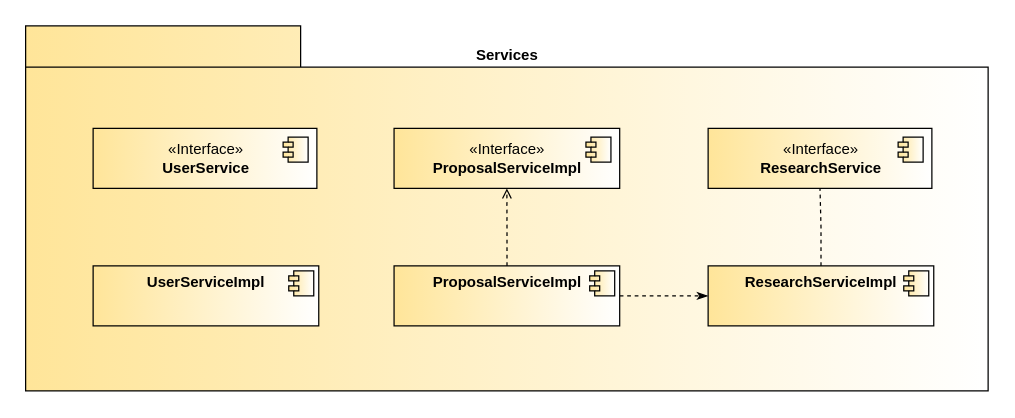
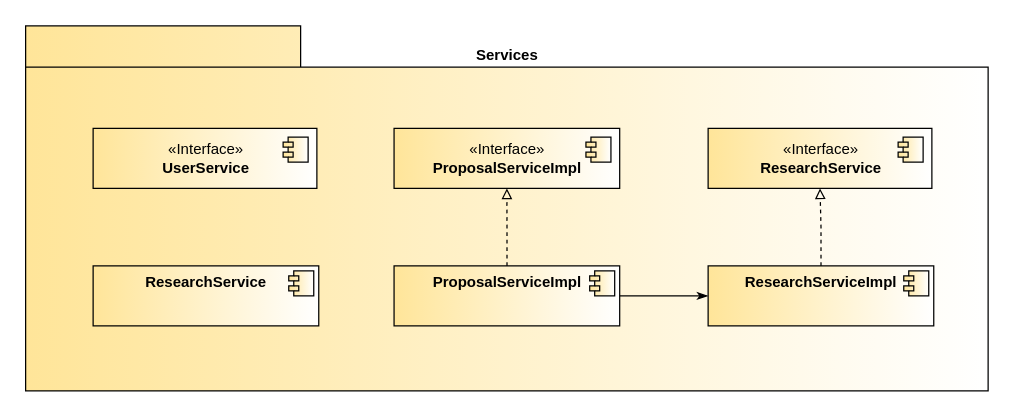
  <mxCell id="0" />
  <mxCell id="1" parent="0" />
  <mxCell id="2" value="Services" style="shape=folder;fontStyle=1;spacingTop=10;tabWidth=220;tabHeight=33;tabPosition=left;html=1;gradientColor=#FFE599;gradientDirection=west;labelPosition=center;verticalLabelPosition=middle;align=center;verticalAlign=top;horizontal=1;" vertex="1" parent="1"><mxGeometry x="20" y="20" width="770" height="292" as="geometry" /></mxCell>
  <mxCell id="3" value="«Interface»&lt;br&gt;&lt;b&gt;UserService&lt;/b&gt;" style="html=1;dropTarget=0;gradientColor=#FFE599;gradientDirection=west;" vertex="1" parent="1"><mxGeometry x="74" y="102" width="179" height="48" as="geometry" /></mxCell>
  <mxCell id="4" value="" style="shape=module;jettyWidth=8;jettyHeight=4;gradientColor=#FFE599;gradientDirection=west;" vertex="1" parent="3"><mxGeometry x="1" width="20" height="20" relative="1" as="geometry"><mxPoint x="-27" y="7" as="offset" /></mxGeometry></mxCell>
  <mxCell id="5" value="«Interface»&lt;br&gt;&lt;b&gt;ProposalServiceImpl&lt;/b&gt;" style="html=1;dropTarget=0;gradientColor=#FFE599;gradientDirection=west;" vertex="1" parent="1"><mxGeometry x="314.75" y="102" width="180.5" height="48" as="geometry" /></mxCell>
  <mxCell id="6" value="" style="shape=module;jettyWidth=8;jettyHeight=4;gradientColor=#FFE599;gradientDirection=west;" vertex="1" parent="5"><mxGeometry x="1" width="20" height="20" relative="1" as="geometry"><mxPoint x="-27" y="7" as="offset" /></mxGeometry></mxCell>
  <mxCell id="7" value="«Interface»&lt;br&gt;&lt;b&gt;ResearchService&lt;/b&gt;" style="html=1;dropTarget=0;gradientColor=#FFE599;gradientDirection=west;" vertex="1" parent="1"><mxGeometry x="566" y="102" width="179" height="48" as="geometry" /></mxCell>
  <mxCell id="8" value="" style="shape=module;jettyWidth=8;jettyHeight=4;gradientColor=#FFE599;gradientDirection=west;" vertex="1" parent="7"><mxGeometry x="1" width="20" height="20" relative="1" as="geometry"><mxPoint x="-27" y="7" as="offset" /></mxGeometry></mxCell>
- <mxCell id="9" value="&lt;p style=&quot;margin: 6px 0px 0px;&quot;&gt;&lt;b&gt;UserServiceImpl&lt;/b&gt;&lt;/p&gt;" style="align=center;overflow=fill;html=1;dropTarget=0;gradientColor=#FFE599;gradientDirection=west;textDirection=ltr;verticalAlign=middle;" vertex="1" parent="1"><mxGeometry x="74" y="212" width="180.5" height="48" as="geometry" /></mxCell>
+ <mxCell id="9" value="&lt;p style=&quot;margin: 6px 0px 0px;&quot;&gt;&lt;b&gt;ResearchService&lt;/b&gt;&lt;/p&gt;" style="align=center;overflow=fill;html=1;dropTarget=0;gradientColor=#FFE599;gradientDirection=west;textDirection=ltr;verticalAlign=middle;" vertex="1" parent="1"><mxGeometry x="74" y="212" width="180.5" height="48" as="geometry" /></mxCell>
  <mxCell id="10" value="" style="shape=component;jettyWidth=8;jettyHeight=4;gradientColor=#FFE599;gradientDirection=west;" vertex="1" parent="9"><mxGeometry x="1" width="20" height="20" relative="1" as="geometry"><mxPoint x="-24" y="4" as="offset" /></mxGeometry></mxCell>
- <mxCell id="11" style="edgeStyle=orthogonalEdgeStyle;rounded=0;orthogonalLoop=1;jettySize=auto;html=1;entryX=0.5;entryY=1;entryDx=0;entryDy=0;dashed=1;endArrow=open;endFill=0;gradientColor=#FFE599;" edge="1" parent="1" source="13" target="5"><mxGeometry relative="1" as="geometry" /></mxCell>
- <mxCell id="12" style="edgeStyle=orthogonalEdgeStyle;rounded=0;orthogonalLoop=1;jettySize=auto;html=1;dashed=1;endArrow=classicThin;endFill=1;gradientColor=#FFE599;" edge="1" parent="1" source="13" target="16"><mxGeometry relative="1" as="geometry" /></mxCell>
+ <mxCell id="11" style="edgeStyle=orthogonalEdgeStyle;rounded=0;orthogonalLoop=1;jettySize=auto;html=1;entryX=0.5;entryY=1;entryDx=0;entryDy=0;dashed=1;endArrow=block;endFill=0;gradientColor=#FFE599;" edge="1" parent="1" source="13" target="5"><mxGeometry relative="1" as="geometry" /></mxCell>
+ <mxCell id="12" style="edgeStyle=orthogonalEdgeStyle;rounded=0;orthogonalLoop=1;jettySize=auto;html=1;dashed=0;endArrow=classicThin;endFill=1;gradientColor=#FFE599;" edge="1" parent="1" source="13" target="16"><mxGeometry relative="1" as="geometry" /></mxCell>
  <mxCell id="13" value="&lt;p style=&quot;margin: 6px 0px 0px;&quot;&gt;&lt;b&gt;ProposalServiceImpl&lt;/b&gt;&lt;/p&gt;" style="align=center;overflow=fill;html=1;dropTarget=0;gradientColor=#FFE599;gradientDirection=west;textDirection=ltr;verticalAlign=middle;" vertex="1" parent="1"><mxGeometry x="314.75" y="212" width="180.5" height="48" as="geometry" /></mxCell>
  <mxCell id="14" value="" style="shape=component;jettyWidth=8;jettyHeight=4;gradientColor=#FFE599;gradientDirection=west;" vertex="1" parent="13"><mxGeometry x="1" width="20" height="20" relative="1" as="geometry"><mxPoint x="-24" y="4" as="offset" /></mxGeometry></mxCell>
- <mxCell id="15" style="edgeStyle=orthogonalEdgeStyle;rounded=0;orthogonalLoop=1;jettySize=auto;html=1;dashed=1;endArrow=none;endFill=0;gradientColor=#FFE599;" edge="1" parent="1" source="16" target="7"><mxGeometry relative="1" as="geometry" /></mxCell>
+ <mxCell id="15" style="edgeStyle=orthogonalEdgeStyle;rounded=0;orthogonalLoop=1;jettySize=auto;html=1;dashed=1;endArrow=block;endFill=0;gradientColor=#FFE599;" edge="1" parent="1" source="16" target="7"><mxGeometry relative="1" as="geometry" /></mxCell>
  <mxCell id="16" value="&lt;p style=&quot;margin: 6px 0px 0px;&quot;&gt;&lt;b&gt;ResearchServiceImpl&lt;/b&gt;&lt;/p&gt;" style="align=center;overflow=fill;html=1;dropTarget=0;gradientColor=#FFE599;gradientDirection=west;textDirection=ltr;verticalAlign=middle;" vertex="1" parent="1"><mxGeometry x="566" y="212" width="180.5" height="48" as="geometry" /></mxCell>
  <mxCell id="17" value="" style="shape=component;jettyWidth=8;jettyHeight=4;gradientColor=#FFE599;gradientDirection=west;" vertex="1" parent="16"><mxGeometry x="1" width="20" height="20" relative="1" as="geometry"><mxPoint x="-24" y="4" as="offset" /></mxGeometry></mxCell>
